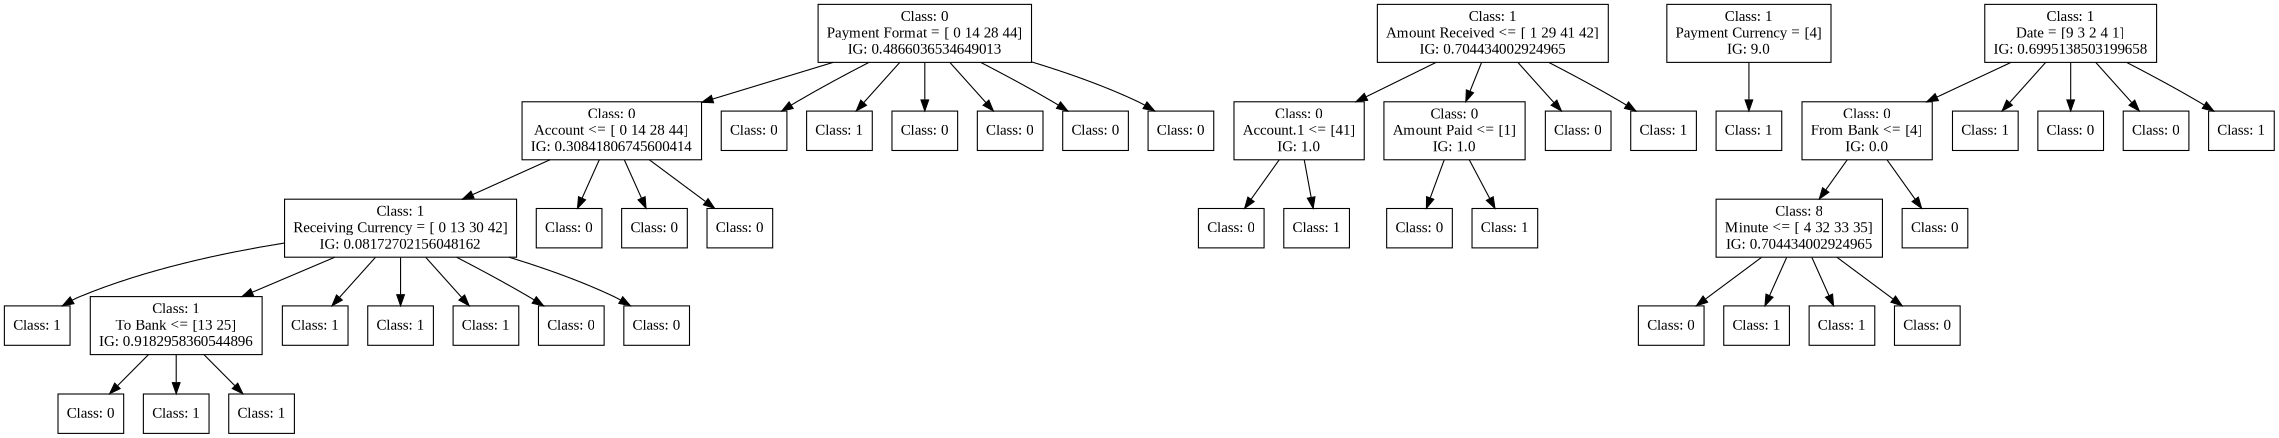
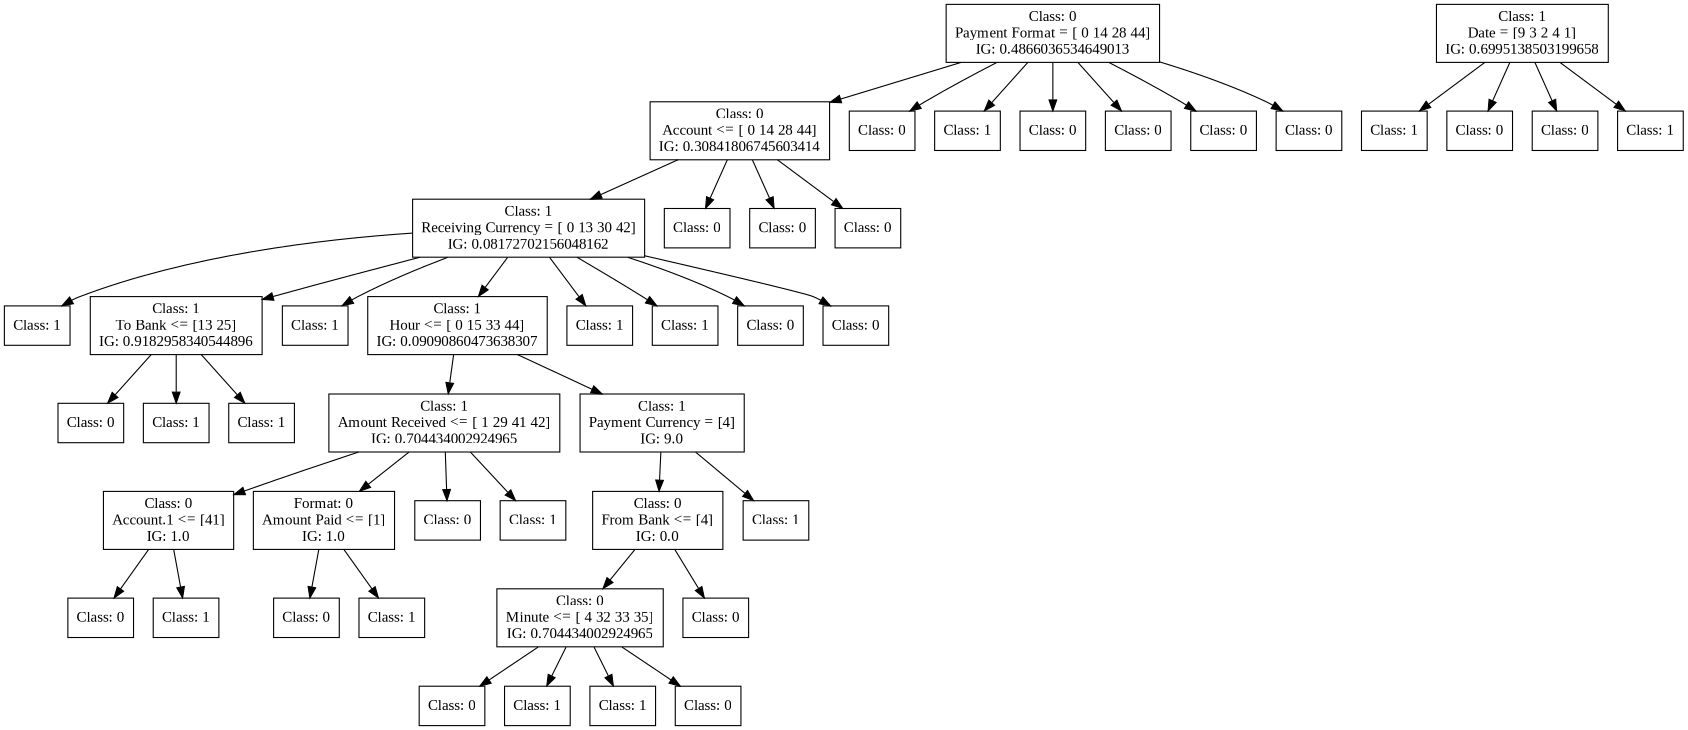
  digraph {
    fontname="Liberation Serif"
    rankdir=TD
    node [fontname="Liberation Serif" shape=box]
    edge [fontname="Liberation Serif"]
    n1 [label="Class: 0\nPayment Format = [ 0 14 28 44]\nIG: 0.4866036534649013"]
-   n2 [label="Class: 0\nAccount <= [ 0 14 28 44]\nIG: 0.30841806745600414"]
+   n2 [label="Class: 0\nAccount <= [ 0 14 28 44]\nIG: 0.30841806745603414"]
    n3 [label="Class: 0\n"]
    n4 [label="Class: 1\n"]
    n5 [label="Class: 0\n"]
    n6 [label="Class: 0\n"]
    n7 [label="Class: 0\n"]
    n8 [label="Class: 0\n"]
    n9 [label="Class: 1\nReceiving Currency = [ 0 13 30 42]\nIG: 0.08172702156048162"]
    n10 [label="Class: 0\n"]
    n11 [label="Class: 0\n"]
    n12 [label="Class: 0\n"]
    n13 [label="Class: 1\n"]
-   n14 [label="Class: 1\nTo Bank <= [13 25]\nIG: 0.9182958360544896"]
+   n14 [label="Class: 1\nTo Bank <= [13 25]\nIG: 0.9182958340544896"]
    n15 [label="Class: 1\n"]
+   n16 [label="Class: 1\nHour <= [ 0 15 33 44]\nIG: 0.09090860473638307"]
    n17 [label="Class: 1\n"]
    n18 [label="Class: 1\n"]
    n19 [label="Class: 0\n"]
    n20 [label="Class: 0\n"]
    n21 [label="Class: 0\n"]
    n22 [label="Class: 1\n"]
    n23 [label="Class: 1\n"]
    n24 [label="Class: 1\nAmount Received <= [ 1 29 41 42]\nIG: 0.704434002924965"]
    n25 [label="Class: 1\nPayment Currency = [4]\nIG: 9.0"]
    n26 [label="Class: 0\nAccount.1 <= [41]\nIG: 1.0"]
-   n27 [label="Class: 0\nAmount Paid <= [1]\nIG: 1.0"]
+   n27 [label="Format: 0\nAmount Paid <= [1]\nIG: 1.0"]
    n28 [label="Class: 0\n"]
    n29 [label="Class: 1\n"]
-   n30 [label="Class: 8\nMinute <= [ 4 32 33 35]\nIG: 0.704434002924965"]
+   n30 [label="Class: 0\nMinute <= [ 4 32 33 35]\nIG: 0.704434002924965"]
    n31 [label="Class: 0\n"]
    n32 [label="Class: 1\n"]
    n33 [label="Class: 1\n"]
    n34 [label="Class: 0\n"]
    n35 [label="Class: 1\nDate = [9 3 2 4 1]\nIG: 0.6995138503199658"]
    n36 [label="Class: 0\nFrom Bank <= [4]\nIG: 0.0"]
    n37 [label="Class: 1\n"]
    n38 [label="Class: 0\n"]
    n39 [label="Class: 0\n"]
    n40 [label="Class: 1\n"]
    n41 [label="Class: 1\n"]
    n42 [label="Class: 0\n"]
    n43 [label="Class: 1\n"]
    n44 [label="Class: 0\n"]
    n45 [label="Class: 1\n"]
    n46 [label="Class: 0\n"]
    n1 -> n2
    n1 -> n3
    n1 -> n4
    n1 -> n5
    n1 -> n6
    n1 -> n7
    n1 -> n8
    n2 -> n9
    n2 -> n10
    n2 -> n11
    n2 -> n12
    n9 -> n13
    n9 -> n14
    n9 -> n15
+   n9 -> n16
    n9 -> n17
    n9 -> n18
    n9 -> n19
    n9 -> n20
    n14 -> n21
    n14 -> n22
    n14 -> n23
+   n16 -> n24
+   n16 -> n25
    n24 -> n26
    n24 -> n27
    n24 -> n28
    n24 -> n29
    n25 -> n41
    n26 -> n42
    n26 -> n43
    n27 -> n44
    n27 -> n45
    n30 -> n31
    n30 -> n32
    n30 -> n33
    n30 -> n34
-   n35 -> n36
+   n25 -> n36
    n35 -> n37
    n35 -> n38
    n35 -> n39
    n35 -> n40
    n36 -> n30
    n36 -> n46
  }
